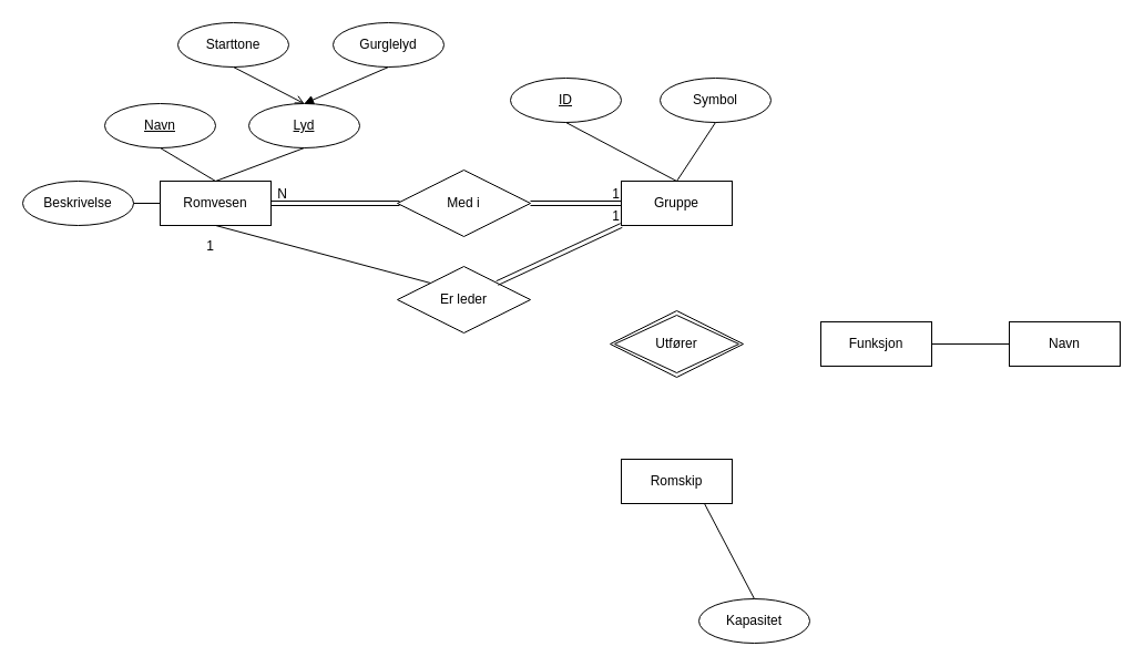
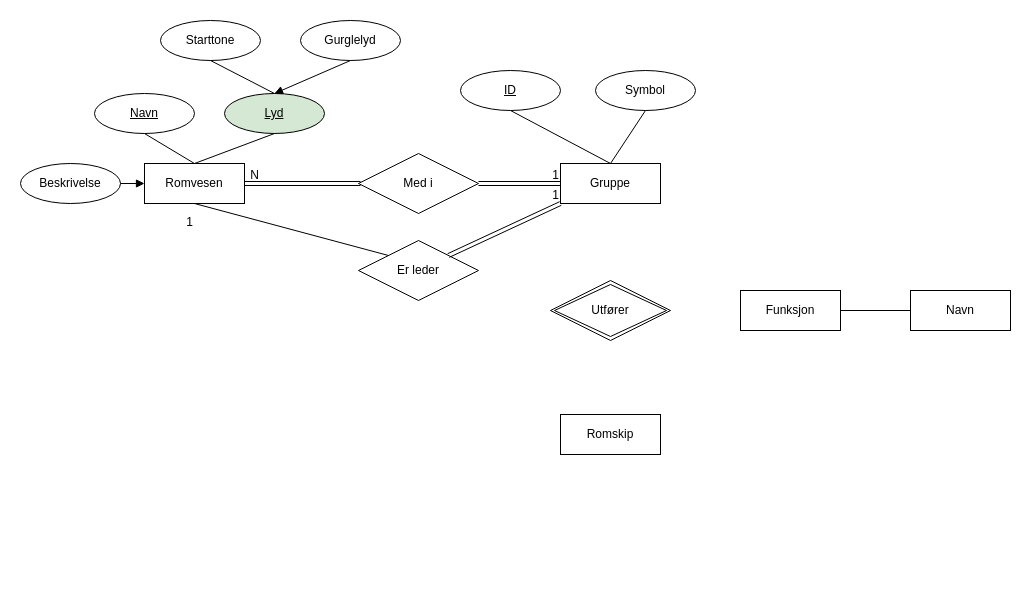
  <mxCell id="0" />
  <mxCell id="1" parent="0" />
  <mxCell id="2" value="Romvesen" style="whiteSpace=wrap;html=1;align=center;" vertex="1" parent="1"><mxGeometry x="144" y="163" width="100" height="40" as="geometry" /></mxCell>
  <mxCell id="3" value="Navn" style="ellipse;whiteSpace=wrap;html=1;align=center;fontStyle=4;" vertex="1" parent="1"><mxGeometry x="94" y="93" width="100" height="40" as="geometry" /></mxCell>
  <mxCell id="4" value="" style="endArrow=none;html=1;rounded=0;exitX=0.5;exitY=1;exitDx=0;exitDy=0;entryX=0.5;entryY=0;entryDx=0;entryDy=0;" edge="1" parent="1" source="3" target="2"><mxGeometry relative="1" as="geometry"><mxPoint x="374" y="123" as="sourcePoint" /><mxPoint x="534" y="123" as="targetPoint" /></mxGeometry></mxCell>
- <mxCell id="5" value="Lyd" style="ellipse;whiteSpace=wrap;html=1;align=center;fontStyle=4;" vertex="1" parent="1"><mxGeometry x="224" y="93" width="100" height="40" as="geometry" /></mxCell>
+ <mxCell id="5" value="Lyd" style="ellipse;whiteSpace=wrap;html=1;align=center;fontStyle=4;fillColor=#d5e8d4;" vertex="1" parent="1"><mxGeometry x="224" y="93" width="100" height="40" as="geometry" /></mxCell>
  <mxCell id="6" value="" style="endArrow=none;html=1;rounded=0;exitX=0.5;exitY=1;exitDx=0;exitDy=0;entryX=0.5;entryY=0;entryDx=0;entryDy=0;" edge="1" parent="1" source="5" target="2"><mxGeometry relative="1" as="geometry"><mxPoint x="374" y="63" as="sourcePoint" /><mxPoint x="534" y="63" as="targetPoint" /></mxGeometry></mxCell>
  <mxCell id="7" value="Beskrivelse" style="ellipse;whiteSpace=wrap;html=1;align=center;" vertex="1" parent="1"><mxGeometry x="20" y="163" width="100" height="40" as="geometry" /></mxCell>
- <mxCell id="8" value="" style="endArrow=none;html=1;rounded=0;exitX=1;exitY=0.5;exitDx=0;exitDy=0;entryX=0;entryY=0.5;entryDx=0;entryDy=0;" edge="1" parent="1" source="7" target="2"><mxGeometry relative="1" as="geometry"><mxPoint x="310" y="30" as="sourcePoint" /><mxPoint x="130" y="183" as="targetPoint" /></mxGeometry></mxCell>
+ <mxCell id="8" value="" style="endArrow=block;html=1;rounded=0;exitX=1;exitY=0.5;exitDx=0;exitDy=0;entryX=0;entryY=0.5;entryDx=0;entryDy=0;" edge="1" parent="1" source="7" target="2"><mxGeometry relative="1" as="geometry"><mxPoint x="310" y="30" as="sourcePoint" /><mxPoint x="130" y="183" as="targetPoint" /></mxGeometry></mxCell>
  <mxCell id="9" value="Starttone" style="ellipse;whiteSpace=wrap;html=1;align=center;" vertex="1" parent="1"><mxGeometry x="160" y="20" width="100" height="40" as="geometry" /></mxCell>
  <mxCell id="10" value="Gurglelyd" style="ellipse;whiteSpace=wrap;html=1;align=center;" vertex="1" parent="1"><mxGeometry x="300" y="20" width="100" height="40" as="geometry" /></mxCell>
- <mxCell id="11" value="" style="endArrow=open;html=1;rounded=0;exitX=0.5;exitY=1;exitDx=0;exitDy=0;entryX=0.5;entryY=0;entryDx=0;entryDy=0;" edge="1" parent="1" source="9" target="5"><mxGeometry relative="1" as="geometry"><mxPoint x="120" y="30" as="sourcePoint" /><mxPoint x="280" y="30" as="targetPoint" /></mxGeometry></mxCell>
+ <mxCell id="11" value="" style="endArrow=none;html=1;rounded=0;exitX=0.5;exitY=1;exitDx=0;exitDy=0;entryX=0.5;entryY=0;entryDx=0;entryDy=0;" edge="1" parent="1" source="9" target="5"><mxGeometry relative="1" as="geometry"><mxPoint x="120" y="30" as="sourcePoint" /><mxPoint x="280" y="30" as="targetPoint" /></mxGeometry></mxCell>
  <mxCell id="12" value="" style="endArrow=block;html=1;rounded=0;exitX=0.5;exitY=1;exitDx=0;exitDy=0;entryX=0.5;entryY=0;entryDx=0;entryDy=0;" edge="1" parent="1" source="10" target="5"><mxGeometry relative="1" as="geometry"><mxPoint x="120" y="30" as="sourcePoint" /><mxPoint x="280" y="30" as="targetPoint" /></mxGeometry></mxCell>
  <mxCell id="13" value="" style="shape=link;html=1;rounded=0;exitX=1;exitY=0.5;exitDx=0;exitDy=0;" edge="1" parent="1" source="2"><mxGeometry relative="1" as="geometry"><mxPoint x="300" y="202" as="sourcePoint" /><mxPoint x="360" y="183" as="targetPoint" /></mxGeometry></mxCell>
  <mxCell id="14" value="N" style="resizable=0;html=1;whiteSpace=wrap;align=right;verticalAlign=bottom;" connectable="0" vertex="1" parent="13"><mxGeometry x="1" relative="1" as="geometry"><mxPoint x="-100" as="offset" /></mxGeometry></mxCell>
  <mxCell id="15" value="Med i" style="shape=rhombus;perimeter=rhombusPerimeter;whiteSpace=wrap;html=1;align=center;" vertex="1" parent="1"><mxGeometry x="358" y="153" width="120" height="60" as="geometry" /></mxCell>
  <mxCell id="16" value="" style="shape=link;html=1;rounded=0;exitX=1;exitY=0.5;exitDx=0;exitDy=0;entryX=0;entryY=0.5;entryDx=0;entryDy=0;" edge="1" parent="1" source="15" target="18"><mxGeometry relative="1" as="geometry"><mxPoint x="490" y="182.5" as="sourcePoint" /><mxPoint x="550" y="183" as="targetPoint" /></mxGeometry></mxCell>
  <mxCell id="17" value="1" style="resizable=0;html=1;whiteSpace=wrap;align=right;verticalAlign=bottom;" connectable="0" vertex="1" parent="16"><mxGeometry x="1" relative="1" as="geometry" /></mxCell>
  <mxCell id="18" value="Gruppe" style="whiteSpace=wrap;html=1;align=center;" vertex="1" parent="1"><mxGeometry x="560" y="163" width="100" height="40" as="geometry" /></mxCell>
  <mxCell id="19" value="ID" style="ellipse;whiteSpace=wrap;html=1;align=center;fontStyle=4;" vertex="1" parent="1"><mxGeometry x="460" y="70" width="100" height="40" as="geometry" /></mxCell>
  <mxCell id="20" value="" style="endArrow=none;html=1;rounded=0;exitX=0.5;exitY=1;exitDx=0;exitDy=0;entryX=0.5;entryY=0;entryDx=0;entryDy=0;" edge="1" parent="1" source="19" target="18"><mxGeometry relative="1" as="geometry"><mxPoint x="380" y="230" as="sourcePoint" /><mxPoint x="540" y="230" as="targetPoint" /></mxGeometry></mxCell>
  <mxCell id="21" value="Symbol" style="ellipse;whiteSpace=wrap;html=1;align=center;" vertex="1" parent="1"><mxGeometry x="595" y="70" width="100" height="40" as="geometry" /></mxCell>
  <mxCell id="22" value="" style="endArrow=none;html=1;rounded=0;entryX=0.5;entryY=1;entryDx=0;entryDy=0;exitX=0.5;exitY=0;exitDx=0;exitDy=0;" edge="1" parent="1" source="18" target="21"><mxGeometry relative="1" as="geometry"><mxPoint x="380" y="230" as="sourcePoint" /><mxPoint x="540" y="230" as="targetPoint" /></mxGeometry></mxCell>
  <mxCell id="23" value="Er leder" style="shape=rhombus;perimeter=rhombusPerimeter;whiteSpace=wrap;html=1;align=center;" vertex="1" parent="1"><mxGeometry x="358" y="240" width="120" height="60" as="geometry" /></mxCell>
  <mxCell id="24" value="" style="endArrow=none;html=1;rounded=0;exitX=0.5;exitY=1;exitDx=0;exitDy=0;entryX=0;entryY=0;entryDx=0;entryDy=0;" edge="1" parent="1" source="2" target="23"><mxGeometry relative="1" as="geometry"><mxPoint x="280" y="230" as="sourcePoint" /><mxPoint x="440" y="230" as="targetPoint" /></mxGeometry></mxCell>
  <mxCell id="25" value="" style="shape=link;html=1;rounded=0;entryX=0;entryY=1;entryDx=0;entryDy=0;exitX=1;exitY=0;exitDx=0;exitDy=0;" edge="1" parent="1" source="23" target="18"><mxGeometry relative="1" as="geometry"><mxPoint x="460" y="260" as="sourcePoint" /><mxPoint x="620" y="260" as="targetPoint" /></mxGeometry></mxCell>
  <mxCell id="26" value="1" style="resizable=0;html=1;whiteSpace=wrap;align=right;verticalAlign=bottom;" connectable="0" vertex="1" parent="25"><mxGeometry x="1" relative="1" as="geometry" /></mxCell>
  <mxCell id="27" value="1" style="resizable=0;html=1;whiteSpace=wrap;align=right;verticalAlign=bottom;" connectable="0" vertex="1" parent="1"><mxGeometry x="193.999" y="230.002" as="geometry" /></mxCell>
  <mxCell id="28" value="Romskip" style="whiteSpace=wrap;html=1;align=center;" vertex="1" parent="1"><mxGeometry x="560" y="414" width="100" height="40" as="geometry" /></mxCell>
- <mxCell id="29" value="Kapasitet" style="ellipse;whiteSpace=wrap;html=1;align=center;" vertex="1" parent="1"><mxGeometry x="630" y="540" width="100" height="40" as="geometry" /></mxCell>
- <mxCell id="30" value="" style="endArrow=none;html=1;rounded=0;entryX=0.75;entryY=1;entryDx=0;entryDy=0;exitX=0.5;exitY=0;exitDx=0;exitDy=0;" edge="1" parent="1" source="29" target="28"><mxGeometry relative="1" as="geometry"><mxPoint x="300" y="370" as="sourcePoint" /><mxPoint x="460" y="370" as="targetPoint" /></mxGeometry></mxCell>
  <mxCell id="31" value="Funksjon" style="whiteSpace=wrap;html=1;align=center;" vertex="1" parent="1"><mxGeometry x="740" y="290" width="100" height="40" as="geometry" /></mxCell>
  <mxCell id="32" value="Navn" style="whiteSpace=wrap;html=1;align=center;" vertex="1" parent="1"><mxGeometry x="910" y="290" width="100" height="40" as="geometry" /></mxCell>
  <mxCell id="33" value="" style="endArrow=none;html=1;rounded=0;exitX=1;exitY=0.5;exitDx=0;exitDy=0;entryX=0;entryY=0.5;entryDx=0;entryDy=0;" edge="1" parent="1" source="31" target="32"><mxGeometry relative="1" as="geometry"><mxPoint x="610" y="370" as="sourcePoint" /><mxPoint x="770" y="370" as="targetPoint" /></mxGeometry></mxCell>
  <mxCell id="34" value="Utfører" style="shape=rhombus;double=1;perimeter=rhombusPerimeter;whiteSpace=wrap;html=1;align=center;" vertex="1" parent="1"><mxGeometry x="550" y="280" width="120" height="60" as="geometry" /></mxCell>
